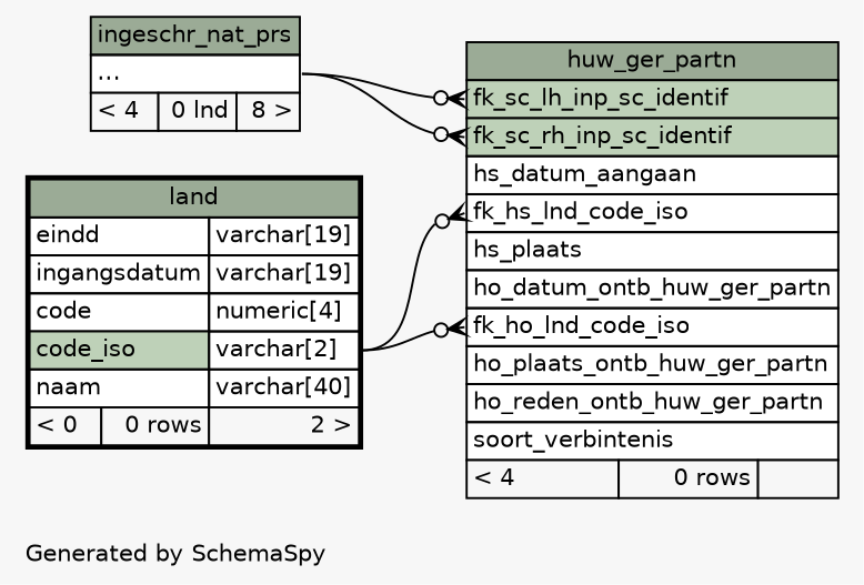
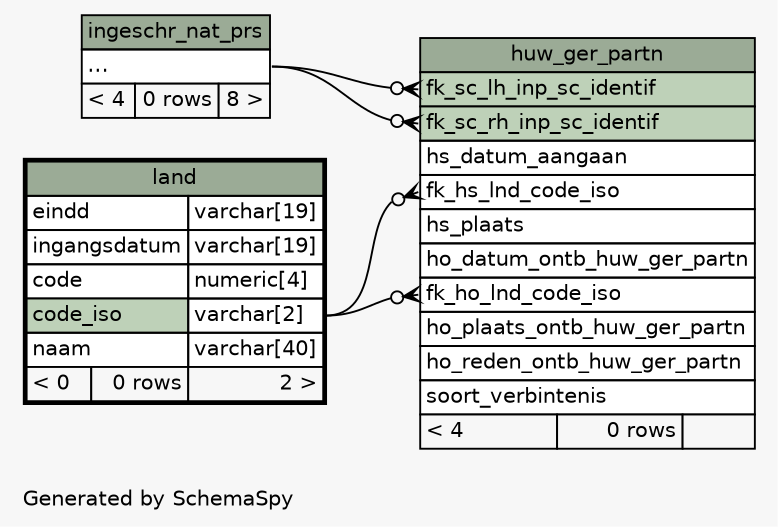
  digraph {
    bgcolor="#f7f7f7"
    fontname=Helvetica
    fontsize=11
    label="\nGenerated by SchemaSpy"
    labeljust=l
    nodesep=0.18
    rankdir=RL
    ranksep=0.46
    node [fontname=Helvetica fontsize=11 shape=plaintext]
    edge [arrowhead=none arrowsize=0.8 arrowtail=crowodot dir=back headport="code_iso.type:e"]
    n1 [label=<     <TABLE BORDER="0" CELLBORDER="1" CELLSPACING="0" BGCOLOR="#ffffff">       <TR><TD COLSPAN="3" BGCOLOR="#9bab96" ALIGN="CENTER">huw_ger_partn</TD></TR>       <TR><TD PORT="fk_sc_lh_inp_sc_identif" COLSPAN="3" BGCOLOR="#bed1b8" ALIGN="LEFT">fk_sc_lh_inp_sc_identif</TD></TR>       <TR><TD PORT="fk_sc_rh_inp_sc_identif" COLSPAN="3" BGCOLOR="#bed1b8" ALIGN="LEFT">fk_sc_rh_inp_sc_identif</TD></TR>       <TR><TD PORT="hs_datum_aangaan" COLSPAN="3" ALIGN="LEFT">hs_datum_aangaan</TD></TR>       <TR><TD PORT="fk_hs_lnd_code_iso" COLSPAN="3" ALIGN="LEFT">fk_hs_lnd_code_iso</TD></TR>       <TR><TD PORT="hs_plaats" COLSPAN="3" ALIGN="LEFT">hs_plaats</TD></TR>       <TR><TD PORT="ho_datum_ontb_huw_ger_partn" COLSPAN="3" ALIGN="LEFT">ho_datum_ontb_huw_ger_partn</TD></TR>       <TR><TD PORT="fk_ho_lnd_code_iso" COLSPAN="3" ALIGN="LEFT">fk_ho_lnd_code_iso</TD></TR>       <TR><TD PORT="ho_plaats_ontb_huw_ger_partn" COLSPAN="3" ALIGN="LEFT">ho_plaats_ontb_huw_ger_partn</TD></TR>       <TR><TD PORT="ho_reden_ontb_huw_ger_partn" COLSPAN="3" ALIGN="LEFT">ho_reden_ontb_huw_ger_partn</TD></TR>       <TR><TD PORT="soort_verbintenis" COLSPAN="3" ALIGN="LEFT">soort_verbintenis</TD></TR>       <TR><TD ALIGN="LEFT" BGCOLOR="#f7f7f7">&lt; 4</TD><TD ALIGN="RIGHT" BGCOLOR="#f7f7f7">0 rows</TD><TD ALIGN="RIGHT" BGCOLOR="#f7f7f7">  </TD></TR>     </TABLE>>]
    n2 [label=<     <TABLE BORDER="2" CELLBORDER="1" CELLSPACING="0" BGCOLOR="#ffffff">       <TR><TD COLSPAN="3" BGCOLOR="#9bab96" ALIGN="CENTER">land</TD></TR>       <TR><TD PORT="eindd" COLSPAN="2" ALIGN="LEFT">eindd</TD><TD PORT="eindd.type" ALIGN="LEFT">varchar[19]</TD></TR>       <TR><TD PORT="ingangsdatum" COLSPAN="2" ALIGN="LEFT">ingangsdatum</TD><TD PORT="ingangsdatum.type" ALIGN="LEFT">varchar[19]</TD></TR>       <TR><TD PORT="code" COLSPAN="2" ALIGN="LEFT">code</TD><TD PORT="code.type" ALIGN="LEFT">numeric[4]</TD></TR>       <TR><TD PORT="code_iso" COLSPAN="2" BGCOLOR="#bed1b8" ALIGN="LEFT">code_iso</TD><TD PORT="code_iso.type" ALIGN="LEFT">varchar[2]</TD></TR>       <TR><TD PORT="naam" COLSPAN="2" ALIGN="LEFT">naam</TD><TD PORT="naam.type" ALIGN="LEFT">varchar[40]</TD></TR>       <TR><TD ALIGN="LEFT" BGCOLOR="#f7f7f7">&lt; 0</TD><TD ALIGN="RIGHT" BGCOLOR="#f7f7f7">0 rows</TD><TD ALIGN="RIGHT" BGCOLOR="#f7f7f7">2 &gt;</TD></TR>     </TABLE>>]
-   n3 [label=<     <TABLE BORDER="0" CELLBORDER="1" CELLSPACING="0" BGCOLOR="#ffffff">       <TR><TD COLSPAN="3" BGCOLOR="#9bab96" ALIGN="CENTER">ingeschr_nat_prs</TD></TR>       <TR><TD PORT="elipses" COLSPAN="3" ALIGN="LEFT">...</TD></TR>       <TR><TD ALIGN="LEFT" BGCOLOR="#f7f7f7">&lt; 4</TD><TD ALIGN="RIGHT" BGCOLOR="#f7f7f7">0 lnd</TD><TD ALIGN="RIGHT" BGCOLOR="#f7f7f7">8 &gt;</TD></TR>     </TABLE>>]
+   n3 [label=<     <TABLE BORDER="0" CELLBORDER="1" CELLSPACING="0" BGCOLOR="#ffffff">       <TR><TD COLSPAN="3" BGCOLOR="#9bab96" ALIGN="CENTER">ingeschr_nat_prs</TD></TR>       <TR><TD PORT="elipses" COLSPAN="3" ALIGN="LEFT">...</TD></TR>       <TR><TD ALIGN="LEFT" BGCOLOR="#f7f7f7">&lt; 4</TD><TD ALIGN="RIGHT" BGCOLOR="#f7f7f7">0 rows</TD><TD ALIGN="RIGHT" BGCOLOR="#f7f7f7">8 &gt;</TD></TR>     </TABLE>>]
    n1 -> n2 [tailport="fk_ho_lnd_code_iso:w"]
    n1 -> n2 [tailport="fk_hs_lnd_code_iso:w"]
    n1 -> n3 [headport="elipses:e" tailport="fk_sc_lh_inp_sc_identif:w"]
    n1 -> n3 [headport="elipses:e" tailport="fk_sc_rh_inp_sc_identif:w"]
  }
